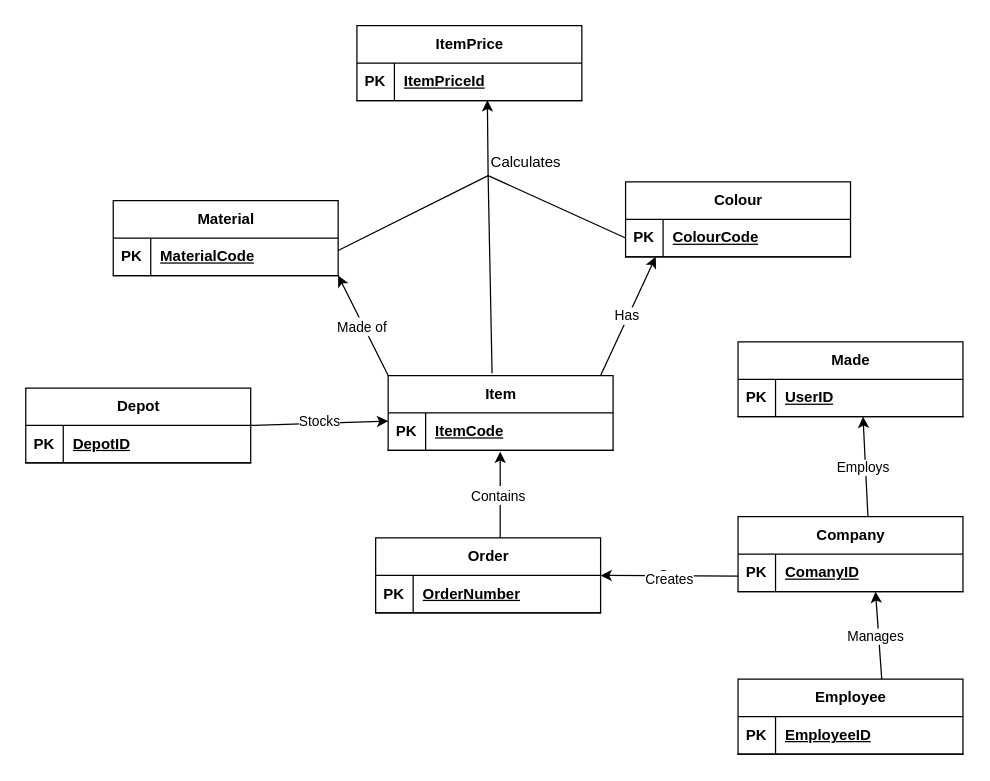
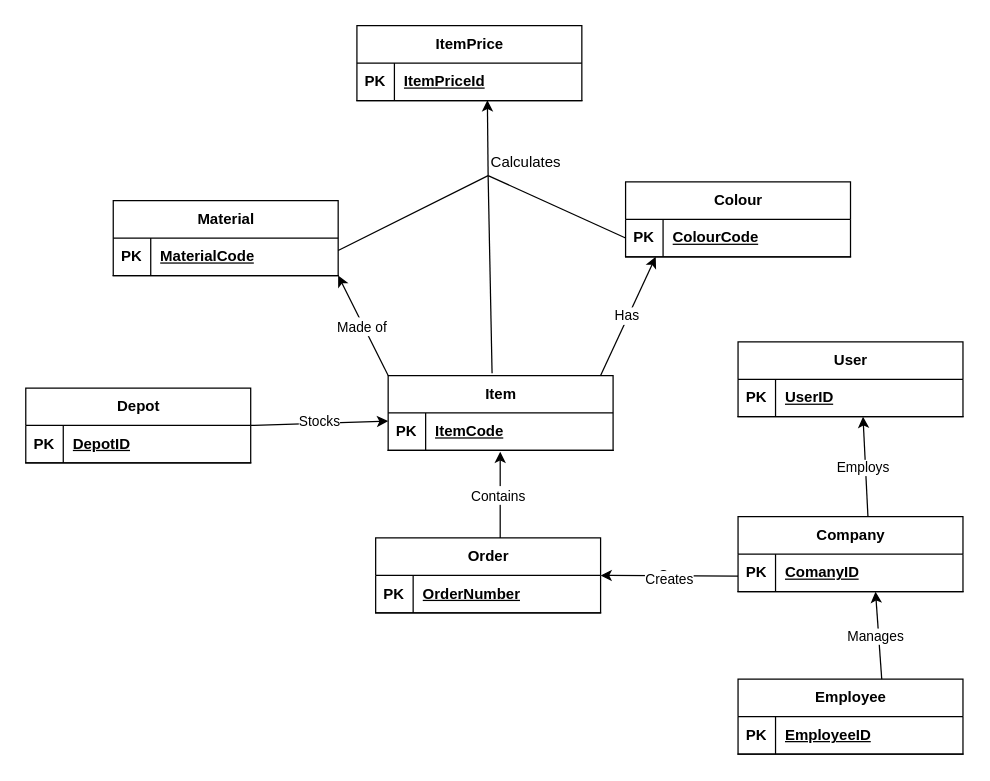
  <mxCell id="0" />
  <mxCell id="1" parent="0" />
  <mxCell id="2" value="Colour" style="shape=table;startSize=30;container=1;collapsible=1;childLayout=tableLayout;fixedRows=1;rowLines=0;fontStyle=1;align=center;resizeLast=1;html=1;" vertex="1" parent="1"><mxGeometry x="500" y="145" width="180" height="60" as="geometry" /></mxCell>
  <mxCell id="3" value="" style="shape=tableRow;horizontal=0;startSize=0;swimlaneHead=0;swimlaneBody=0;fillColor=none;collapsible=0;dropTarget=0;points=[[0,0.5],[1,0.5]];portConstraint=eastwest;top=0;left=0;right=0;bottom=1;" vertex="1" parent="2"><mxGeometry y="30" width="180" height="30" as="geometry" /></mxCell>
  <mxCell id="4" value="PK" style="shape=partialRectangle;connectable=0;fillColor=none;top=0;left=0;bottom=0;right=0;fontStyle=1;overflow=hidden;whiteSpace=wrap;html=1;" vertex="1" parent="3"><mxGeometry width="30" height="30" as="geometry"><mxRectangle width="30" height="30" as="alternateBounds" /></mxGeometry></mxCell>
  <mxCell id="5" value="ColourCode" style="shape=partialRectangle;connectable=0;fillColor=none;top=0;left=0;bottom=0;right=0;align=left;spacingLeft=6;fontStyle=5;overflow=hidden;whiteSpace=wrap;html=1;" vertex="1" parent="3"><mxGeometry x="30" width="150" height="30" as="geometry"><mxRectangle width="150" height="30" as="alternateBounds" /></mxGeometry></mxCell>
- <mxCell id="6" value="Made" style="shape=table;startSize=30;container=1;collapsible=1;childLayout=tableLayout;fixedRows=1;rowLines=0;fontStyle=1;align=center;resizeLast=1;html=1;" vertex="1" parent="1"><mxGeometry x="590" y="273" width="180" height="60" as="geometry" /></mxCell>
+ <mxCell id="6" value="User" style="shape=table;startSize=30;container=1;collapsible=1;childLayout=tableLayout;fixedRows=1;rowLines=0;fontStyle=1;align=center;resizeLast=1;html=1;" vertex="1" parent="1"><mxGeometry x="590" y="273" width="180" height="60" as="geometry" /></mxCell>
  <mxCell id="7" value="" style="shape=tableRow;horizontal=0;startSize=0;swimlaneHead=0;swimlaneBody=0;fillColor=none;collapsible=0;dropTarget=0;points=[[0,0.5],[1,0.5]];portConstraint=eastwest;top=0;left=0;right=0;bottom=1;" vertex="1" parent="6"><mxGeometry y="30" width="180" height="30" as="geometry" /></mxCell>
  <mxCell id="8" value="PK" style="shape=partialRectangle;connectable=0;fillColor=none;top=0;left=0;bottom=0;right=0;fontStyle=1;overflow=hidden;whiteSpace=wrap;html=1;" vertex="1" parent="7"><mxGeometry width="30" height="30" as="geometry"><mxRectangle width="30" height="30" as="alternateBounds" /></mxGeometry></mxCell>
  <mxCell id="9" value="UserID" style="shape=partialRectangle;connectable=0;fillColor=none;top=0;left=0;bottom=0;right=0;align=left;spacingLeft=6;fontStyle=5;overflow=hidden;whiteSpace=wrap;html=1;" vertex="1" parent="7"><mxGeometry x="30" width="150" height="30" as="geometry"><mxRectangle width="150" height="30" as="alternateBounds" /></mxGeometry></mxCell>
  <mxCell id="10" value="Company" style="shape=table;startSize=30;container=1;collapsible=1;childLayout=tableLayout;fixedRows=1;rowLines=0;fontStyle=1;align=center;resizeLast=1;html=1;" vertex="1" parent="1"><mxGeometry x="590" y="413" width="180" height="60" as="geometry" /></mxCell>
  <mxCell id="11" value="" style="shape=tableRow;horizontal=0;startSize=0;swimlaneHead=0;swimlaneBody=0;fillColor=none;collapsible=0;dropTarget=0;points=[[0,0.5],[1,0.5]];portConstraint=eastwest;top=0;left=0;right=0;bottom=1;" vertex="1" parent="10"><mxGeometry y="30" width="180" height="30" as="geometry" /></mxCell>
  <mxCell id="12" value="PK" style="shape=partialRectangle;connectable=0;fillColor=none;top=0;left=0;bottom=0;right=0;fontStyle=1;overflow=hidden;whiteSpace=wrap;html=1;" vertex="1" parent="11"><mxGeometry width="30" height="30" as="geometry"><mxRectangle width="30" height="30" as="alternateBounds" /></mxGeometry></mxCell>
  <mxCell id="13" value="ComanyID" style="shape=partialRectangle;connectable=0;fillColor=none;top=0;left=0;bottom=0;right=0;align=left;spacingLeft=6;fontStyle=5;overflow=hidden;whiteSpace=wrap;html=1;" vertex="1" parent="11"><mxGeometry x="30" width="150" height="30" as="geometry"><mxRectangle width="150" height="30" as="alternateBounds" /></mxGeometry></mxCell>
  <mxCell id="14" value="Order" style="shape=table;startSize=30;container=1;collapsible=1;childLayout=tableLayout;fixedRows=1;rowLines=0;fontStyle=1;align=center;resizeLast=1;html=1;" vertex="1" parent="1"><mxGeometry x="300" y="430" width="180" height="60" as="geometry" /></mxCell>
  <mxCell id="15" value="" style="shape=tableRow;horizontal=0;startSize=0;swimlaneHead=0;swimlaneBody=0;fillColor=none;collapsible=0;dropTarget=0;points=[[0,0.5],[1,0.5]];portConstraint=eastwest;top=0;left=0;right=0;bottom=1;" vertex="1" parent="14"><mxGeometry y="30" width="180" height="30" as="geometry" /></mxCell>
  <mxCell id="16" value="PK" style="shape=partialRectangle;connectable=0;fillColor=none;top=0;left=0;bottom=0;right=0;fontStyle=1;overflow=hidden;whiteSpace=wrap;html=1;" vertex="1" parent="15"><mxGeometry width="30" height="30" as="geometry"><mxRectangle width="30" height="30" as="alternateBounds" /></mxGeometry></mxCell>
  <mxCell id="17" value="OrderNumber" style="shape=partialRectangle;connectable=0;fillColor=none;top=0;left=0;bottom=0;right=0;align=left;spacingLeft=6;fontStyle=5;overflow=hidden;whiteSpace=wrap;html=1;" vertex="1" parent="15"><mxGeometry x="30" width="150" height="30" as="geometry"><mxRectangle width="150" height="30" as="alternateBounds" /></mxGeometry></mxCell>
  <mxCell id="18" value="Item" style="shape=table;startSize=30;container=1;collapsible=1;childLayout=tableLayout;fixedRows=1;rowLines=0;fontStyle=1;align=center;resizeLast=1;html=1;" vertex="1" parent="1"><mxGeometry x="310" y="300" width="180" height="60" as="geometry" /></mxCell>
  <mxCell id="19" value="" style="shape=tableRow;horizontal=0;startSize=0;swimlaneHead=0;swimlaneBody=0;fillColor=none;collapsible=0;dropTarget=0;points=[[0,0.5],[1,0.5]];portConstraint=eastwest;top=0;left=0;right=0;bottom=1;" vertex="1" parent="18"><mxGeometry y="30" width="180" height="30" as="geometry" /></mxCell>
  <mxCell id="20" value="PK" style="shape=partialRectangle;connectable=0;fillColor=none;top=0;left=0;bottom=0;right=0;fontStyle=1;overflow=hidden;whiteSpace=wrap;html=1;" vertex="1" parent="19"><mxGeometry width="30" height="30" as="geometry"><mxRectangle width="30" height="30" as="alternateBounds" /></mxGeometry></mxCell>
  <mxCell id="21" value="ItemCode" style="shape=partialRectangle;connectable=0;fillColor=none;top=0;left=0;bottom=0;right=0;align=left;spacingLeft=6;fontStyle=5;overflow=hidden;whiteSpace=wrap;html=1;" vertex="1" parent="19"><mxGeometry x="30" width="150" height="30" as="geometry"><mxRectangle width="150" height="30" as="alternateBounds" /></mxGeometry></mxCell>
  <mxCell id="22" value="Material" style="shape=table;startSize=30;container=1;collapsible=1;childLayout=tableLayout;fixedRows=1;rowLines=0;fontStyle=1;align=center;resizeLast=1;html=1;" vertex="1" parent="1"><mxGeometry x="90" y="160" width="180" height="60" as="geometry" /></mxCell>
  <mxCell id="23" value="" style="shape=tableRow;horizontal=0;startSize=0;swimlaneHead=0;swimlaneBody=0;fillColor=none;collapsible=0;dropTarget=0;points=[[0,0.5],[1,0.5]];portConstraint=eastwest;top=0;left=0;right=0;bottom=1;" vertex="1" parent="22"><mxGeometry y="30" width="180" height="30" as="geometry" /></mxCell>
  <mxCell id="24" value="PK" style="shape=partialRectangle;connectable=0;fillColor=none;top=0;left=0;bottom=0;right=0;fontStyle=1;overflow=hidden;whiteSpace=wrap;html=1;" vertex="1" parent="23"><mxGeometry width="30" height="30" as="geometry"><mxRectangle width="30" height="30" as="alternateBounds" /></mxGeometry></mxCell>
  <mxCell id="25" value="MaterialCode" style="shape=partialRectangle;connectable=0;fillColor=none;top=0;left=0;bottom=0;right=0;align=left;spacingLeft=6;fontStyle=5;overflow=hidden;whiteSpace=wrap;html=1;" vertex="1" parent="23"><mxGeometry x="30" width="150" height="30" as="geometry"><mxRectangle width="150" height="30" as="alternateBounds" /></mxGeometry></mxCell>
  <mxCell id="26" value="Depot" style="shape=table;startSize=30;container=1;collapsible=1;childLayout=tableLayout;fixedRows=1;rowLines=0;fontStyle=1;align=center;resizeLast=1;html=1;" vertex="1" parent="1"><mxGeometry x="20" y="310" width="180" height="60" as="geometry" /></mxCell>
  <mxCell id="27" value="" style="shape=tableRow;horizontal=0;startSize=0;swimlaneHead=0;swimlaneBody=0;fillColor=none;collapsible=0;dropTarget=0;points=[[0,0.5],[1,0.5]];portConstraint=eastwest;top=0;left=0;right=0;bottom=1;" vertex="1" parent="26"><mxGeometry y="30" width="180" height="30" as="geometry" /></mxCell>
  <mxCell id="28" value="PK" style="shape=partialRectangle;connectable=0;fillColor=none;top=0;left=0;bottom=0;right=0;fontStyle=1;overflow=hidden;whiteSpace=wrap;html=1;" vertex="1" parent="27"><mxGeometry width="30" height="30" as="geometry"><mxRectangle width="30" height="30" as="alternateBounds" /></mxGeometry></mxCell>
  <mxCell id="29" value="DepotID" style="shape=partialRectangle;connectable=0;fillColor=none;top=0;left=0;bottom=0;right=0;align=left;spacingLeft=6;fontStyle=5;overflow=hidden;whiteSpace=wrap;html=1;" vertex="1" parent="27"><mxGeometry x="30" width="150" height="30" as="geometry"><mxRectangle width="150" height="30" as="alternateBounds" /></mxGeometry></mxCell>
  <mxCell id="30" value="" style="endArrow=classic;html=1;rounded=0;exitX=0.5;exitY=0;exitDx=0;exitDy=0;" edge="1" parent="1"><mxGeometry width="50" height="50" relative="1" as="geometry"><mxPoint x="693.96" y="413" as="sourcePoint" /><mxPoint x="690" y="333" as="targetPoint" /></mxGeometry></mxCell>
  <mxCell id="31" value="Employs" style="edgeLabel;html=1;align=center;verticalAlign=middle;resizable=0;points=[];" vertex="1" connectable="0" parent="30"><mxGeometry x="-0.008" y="2" relative="1" as="geometry"><mxPoint as="offset" /></mxGeometry></mxCell>
  <mxCell id="32" value="Cre" style="endArrow=classic;html=1;rounded=0;exitX=0;exitY=1;exitDx=0;exitDy=0;exitPerimeter=0;" edge="1" parent="1"><mxGeometry width="50" height="50" relative="1" as="geometry"><mxPoint x="590" y="460.49" as="sourcePoint" /><mxPoint x="480" y="460" as="targetPoint" /></mxGeometry></mxCell>
  <mxCell id="33" value="Creates" style="edgeLabel;html=1;align=center;verticalAlign=middle;resizable=0;points=[];" vertex="1" connectable="0" parent="32"><mxGeometry x="-0.008" y="2" relative="1" as="geometry"><mxPoint as="offset" /></mxGeometry></mxCell>
  <mxCell id="34" value="Employee" style="shape=table;startSize=30;container=1;collapsible=1;childLayout=tableLayout;fixedRows=1;rowLines=0;fontStyle=1;align=center;resizeLast=1;html=1;" vertex="1" parent="1"><mxGeometry x="590" y="543" width="180" height="60" as="geometry" /></mxCell>
  <mxCell id="35" value="" style="shape=tableRow;horizontal=0;startSize=0;swimlaneHead=0;swimlaneBody=0;fillColor=none;collapsible=0;dropTarget=0;points=[[0,0.5],[1,0.5]];portConstraint=eastwest;top=0;left=0;right=0;bottom=1;" vertex="1" parent="34"><mxGeometry y="30" width="180" height="30" as="geometry" /></mxCell>
  <mxCell id="36" value="PK" style="shape=partialRectangle;connectable=0;fillColor=none;top=0;left=0;bottom=0;right=0;fontStyle=1;overflow=hidden;whiteSpace=wrap;html=1;" vertex="1" parent="35"><mxGeometry width="30" height="30" as="geometry"><mxRectangle width="30" height="30" as="alternateBounds" /></mxGeometry></mxCell>
  <mxCell id="37" value="EmployeeID" style="shape=partialRectangle;connectable=0;fillColor=none;top=0;left=0;bottom=0;right=0;align=left;spacingLeft=6;fontStyle=5;overflow=hidden;whiteSpace=wrap;html=1;" vertex="1" parent="35"><mxGeometry x="30" width="150" height="30" as="geometry"><mxRectangle width="150" height="30" as="alternateBounds" /></mxGeometry></mxCell>
  <mxCell id="38" value="" style="endArrow=classic;html=1;rounded=0;entryX=0.004;entryY=0.953;entryDx=0;entryDy=0;entryPerimeter=0;" edge="1" parent="1"><mxGeometry width="50" height="50" relative="1" as="geometry"><mxPoint x="705" y="543" as="sourcePoint" /><mxPoint x="700" y="473" as="targetPoint" /></mxGeometry></mxCell>
  <mxCell id="39" value="Manages" style="edgeLabel;html=1;align=center;verticalAlign=middle;resizable=0;points=[];" vertex="1" connectable="0" parent="38"><mxGeometry x="-0.001" y="3" relative="1" as="geometry"><mxPoint as="offset" /></mxGeometry></mxCell>
  <mxCell id="40" value="Cre" style="endArrow=classic;html=1;rounded=0;entryX=0.5;entryY=1.031;entryDx=0;entryDy=0;entryPerimeter=0;exitX=0.5;exitY=0;exitDx=0;exitDy=0;" edge="1" parent="1"><mxGeometry width="50" height="50" relative="1" as="geometry"><mxPoint x="399.66" y="430" as="sourcePoint" /><mxPoint x="399.66" y="360.93" as="targetPoint" /></mxGeometry></mxCell>
  <mxCell id="41" value="Contains" style="edgeLabel;html=1;align=center;verticalAlign=middle;resizable=0;points=[];" vertex="1" connectable="0" parent="40"><mxGeometry x="-0.008" y="2" relative="1" as="geometry"><mxPoint as="offset" /></mxGeometry></mxCell>
  <mxCell id="42" value="Cre" style="endArrow=classic;html=1;rounded=0;entryX=0.134;entryY=1;entryDx=0;entryDy=0;entryPerimeter=0;exitX=0.879;exitY=-0.042;exitDx=0;exitDy=0;exitPerimeter=0;" edge="1" parent="1" target="3"><mxGeometry width="50" height="50" relative="1" as="geometry"><mxPoint x="480" y="300" as="sourcePoint" /><mxPoint x="509.62" y="237.25" as="targetPoint" /></mxGeometry></mxCell>
  <mxCell id="43" value="Has" style="edgeLabel;html=1;align=center;verticalAlign=middle;resizable=0;points=[];" vertex="1" connectable="0" parent="42"><mxGeometry x="-0.008" y="2" relative="1" as="geometry"><mxPoint as="offset" /></mxGeometry></mxCell>
  <mxCell id="44" value="Cre" style="endArrow=classic;html=1;rounded=0;entryX=1;entryY=0.1;entryDx=0;entryDy=0;entryPerimeter=0;" edge="1" parent="1"><mxGeometry width="50" height="50" relative="1" as="geometry"><mxPoint x="310" y="300" as="sourcePoint" /><mxPoint x="270" y="220" as="targetPoint" /></mxGeometry></mxCell>
  <mxCell id="45" value="Made of" style="edgeLabel;html=1;align=center;verticalAlign=middle;resizable=0;points=[];" vertex="1" connectable="0" parent="44"><mxGeometry x="-0.008" y="2" relative="1" as="geometry"><mxPoint as="offset" /></mxGeometry></mxCell>
  <mxCell id="46" value="Cre" style="endArrow=classic;html=1;rounded=0;entryX=0;entryY=0.5;entryDx=0;entryDy=0;" edge="1" parent="1"><mxGeometry width="50" height="50" relative="1" as="geometry"><mxPoint x="200" y="340" as="sourcePoint" /><mxPoint x="310" y="336.5" as="targetPoint" /></mxGeometry></mxCell>
  <mxCell id="47" value="Stocks" style="edgeLabel;html=1;align=center;verticalAlign=middle;resizable=0;points=[];" vertex="1" connectable="0" parent="46"><mxGeometry x="-0.008" y="2" relative="1" as="geometry"><mxPoint as="offset" /></mxGeometry></mxCell>
  <mxCell id="48" value="ItemPrice" style="shape=table;startSize=30;container=1;collapsible=1;childLayout=tableLayout;fixedRows=1;rowLines=0;fontStyle=1;align=center;resizeLast=1;html=1;" vertex="1" parent="1"><mxGeometry x="285" y="20" width="180" height="60" as="geometry" /></mxCell>
  <mxCell id="49" value="" style="shape=tableRow;horizontal=0;startSize=0;swimlaneHead=0;swimlaneBody=0;fillColor=none;collapsible=0;dropTarget=0;points=[[0,0.5],[1,0.5]];portConstraint=eastwest;top=0;left=0;right=0;bottom=1;" vertex="1" parent="48"><mxGeometry y="30" width="180" height="30" as="geometry" /></mxCell>
  <mxCell id="50" value="PK" style="shape=partialRectangle;connectable=0;fillColor=none;top=0;left=0;bottom=0;right=0;fontStyle=1;overflow=hidden;whiteSpace=wrap;html=1;" vertex="1" parent="49"><mxGeometry width="30" height="30" as="geometry"><mxRectangle width="30" height="30" as="alternateBounds" /></mxGeometry></mxCell>
  <mxCell id="51" value="ItemPriceId" style="shape=partialRectangle;connectable=0;fillColor=none;top=0;left=0;bottom=0;right=0;align=left;spacingLeft=6;fontStyle=5;overflow=hidden;whiteSpace=wrap;html=1;" vertex="1" parent="49"><mxGeometry x="30" width="150" height="30" as="geometry"><mxRectangle width="150" height="30" as="alternateBounds" /></mxGeometry></mxCell>
  <mxCell id="52" value="" style="endArrow=none;html=1;rounded=0;" edge="1" parent="1"><mxGeometry width="50" height="50" relative="1" as="geometry"><mxPoint x="270" y="200" as="sourcePoint" /><mxPoint x="390" y="140" as="targetPoint" /></mxGeometry></mxCell>
  <mxCell id="53" value="" style="endArrow=none;html=1;rounded=0;entryX=0;entryY=0.5;entryDx=0;entryDy=0;" edge="1" parent="1" target="3"><mxGeometry width="50" height="50" relative="1" as="geometry"><mxPoint x="390" y="140" as="sourcePoint" /><mxPoint x="400" y="160" as="targetPoint" /></mxGeometry></mxCell>
  <mxCell id="54" value="" style="endArrow=none;html=1;rounded=0;entryX=0.462;entryY=-0.029;entryDx=0;entryDy=0;entryPerimeter=0;" edge="1" parent="1" target="18"><mxGeometry width="50" height="50" relative="1" as="geometry"><mxPoint x="390" y="140" as="sourcePoint" /><mxPoint x="445" y="273" as="targetPoint" /></mxGeometry></mxCell>
  <mxCell id="55" value="Calculates" style="text;html=1;align=center;verticalAlign=middle;resizable=0;points=[];autosize=1;strokeColor=none;fillColor=none;" vertex="1" parent="1"><mxGeometry x="380" y="115" width="80" height="30" as="geometry" /></mxCell>
  <mxCell id="56" value="" style="endArrow=classic;html=1;rounded=0;entryX=0.58;entryY=0.989;entryDx=0;entryDy=0;entryPerimeter=0;" edge="1" parent="1" target="49"><mxGeometry width="50" height="50" relative="1" as="geometry"><mxPoint x="390" y="140" as="sourcePoint" /><mxPoint x="440" y="130" as="targetPoint" /></mxGeometry></mxCell>
